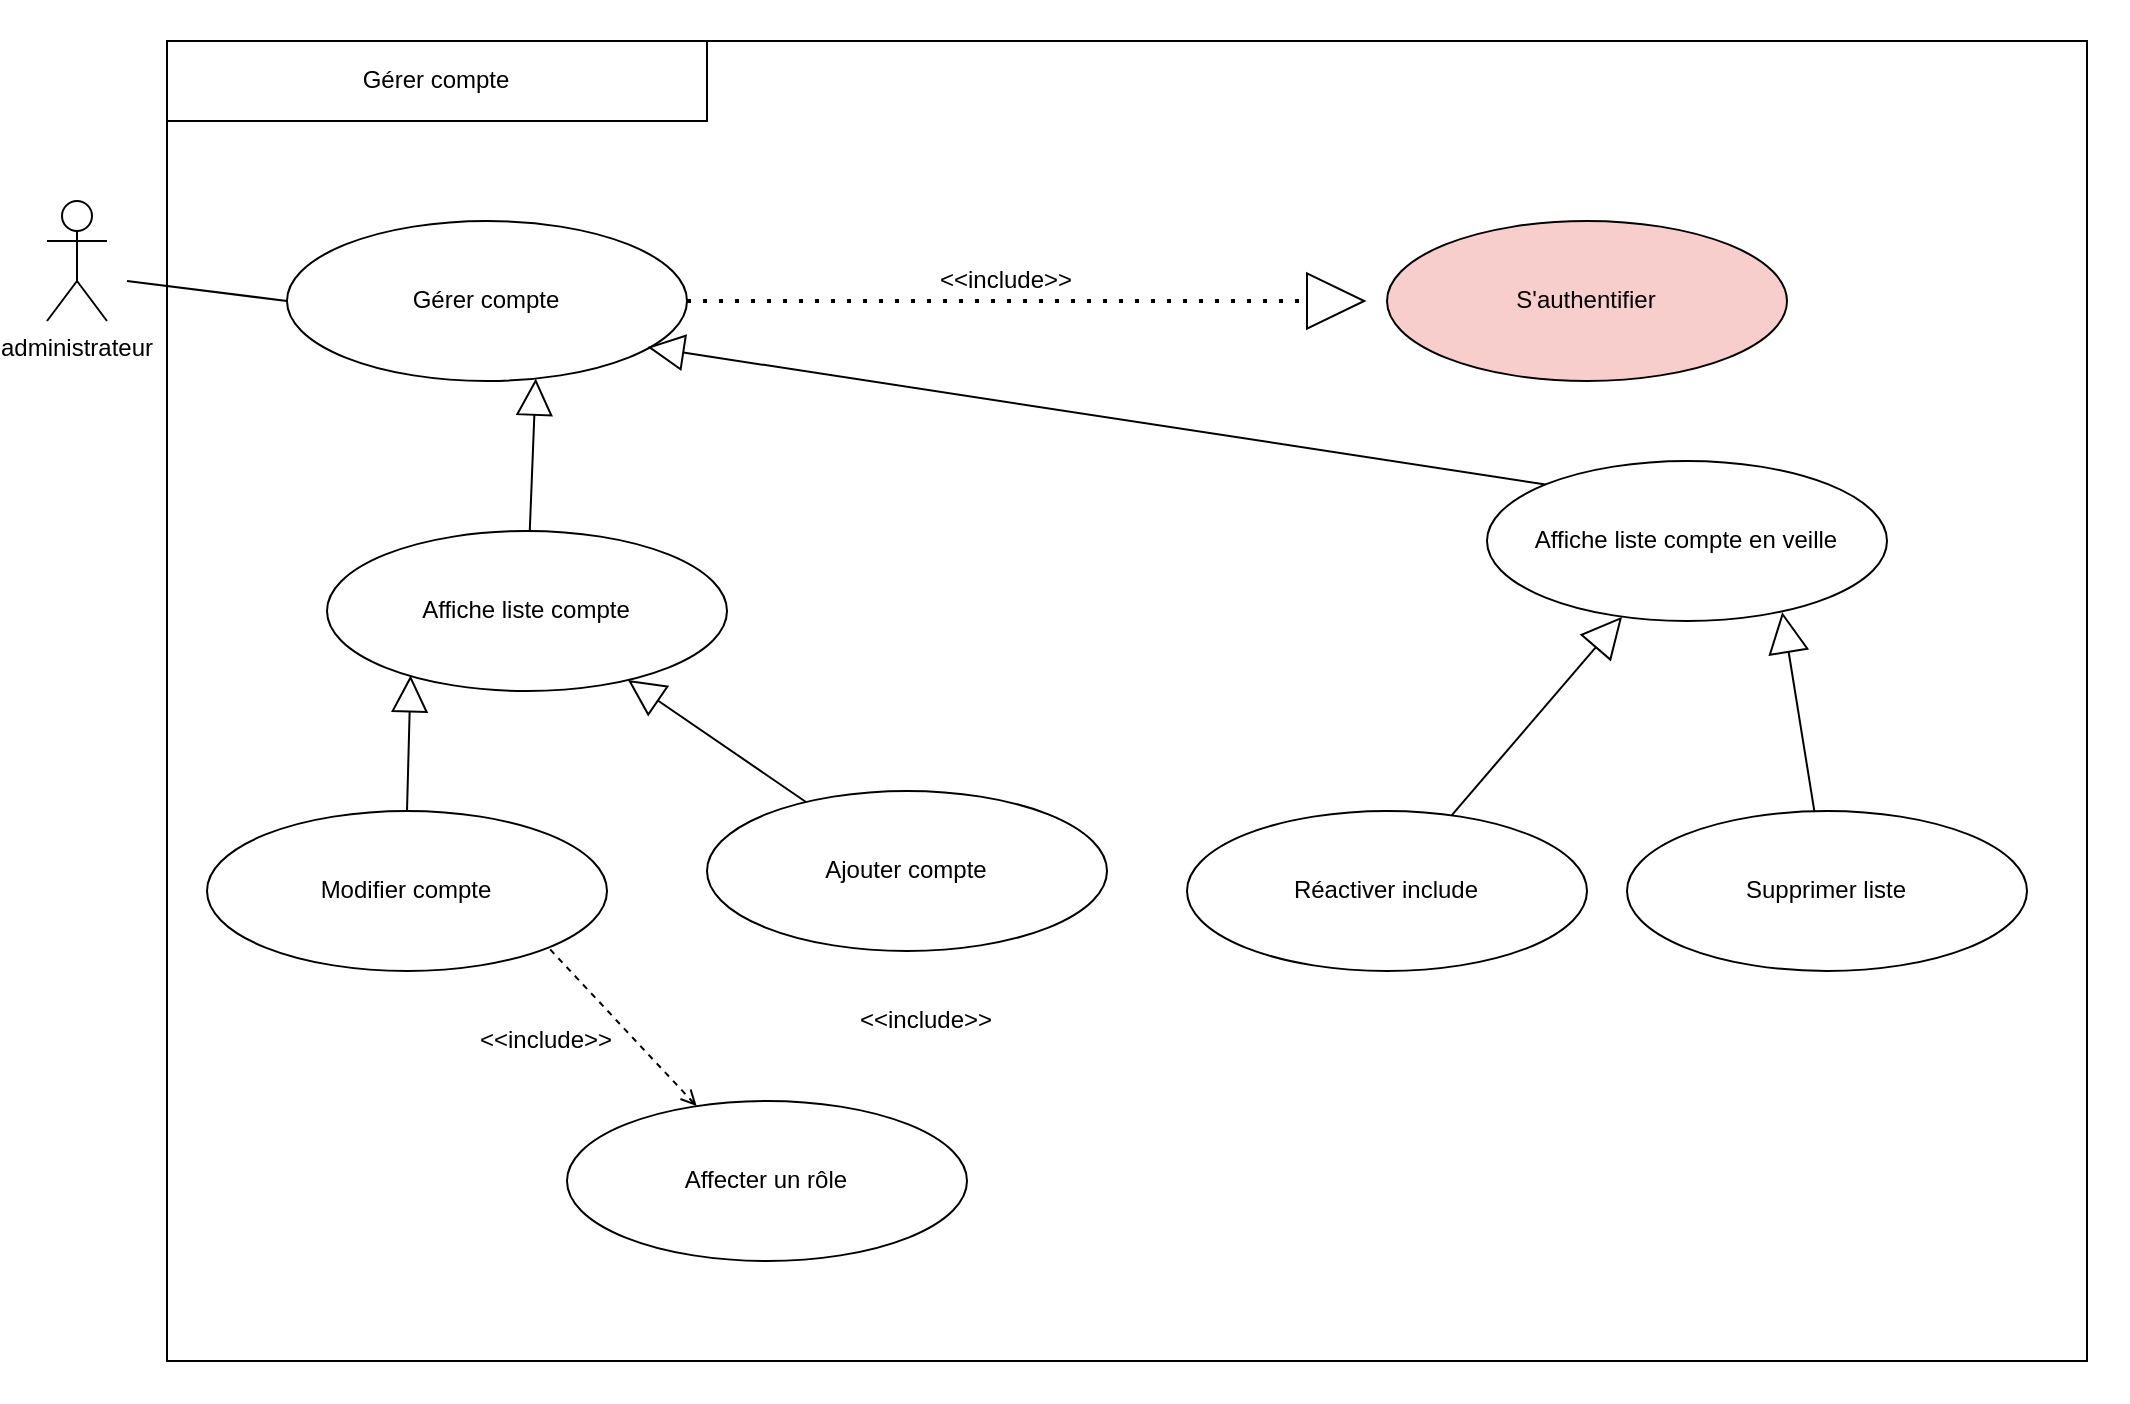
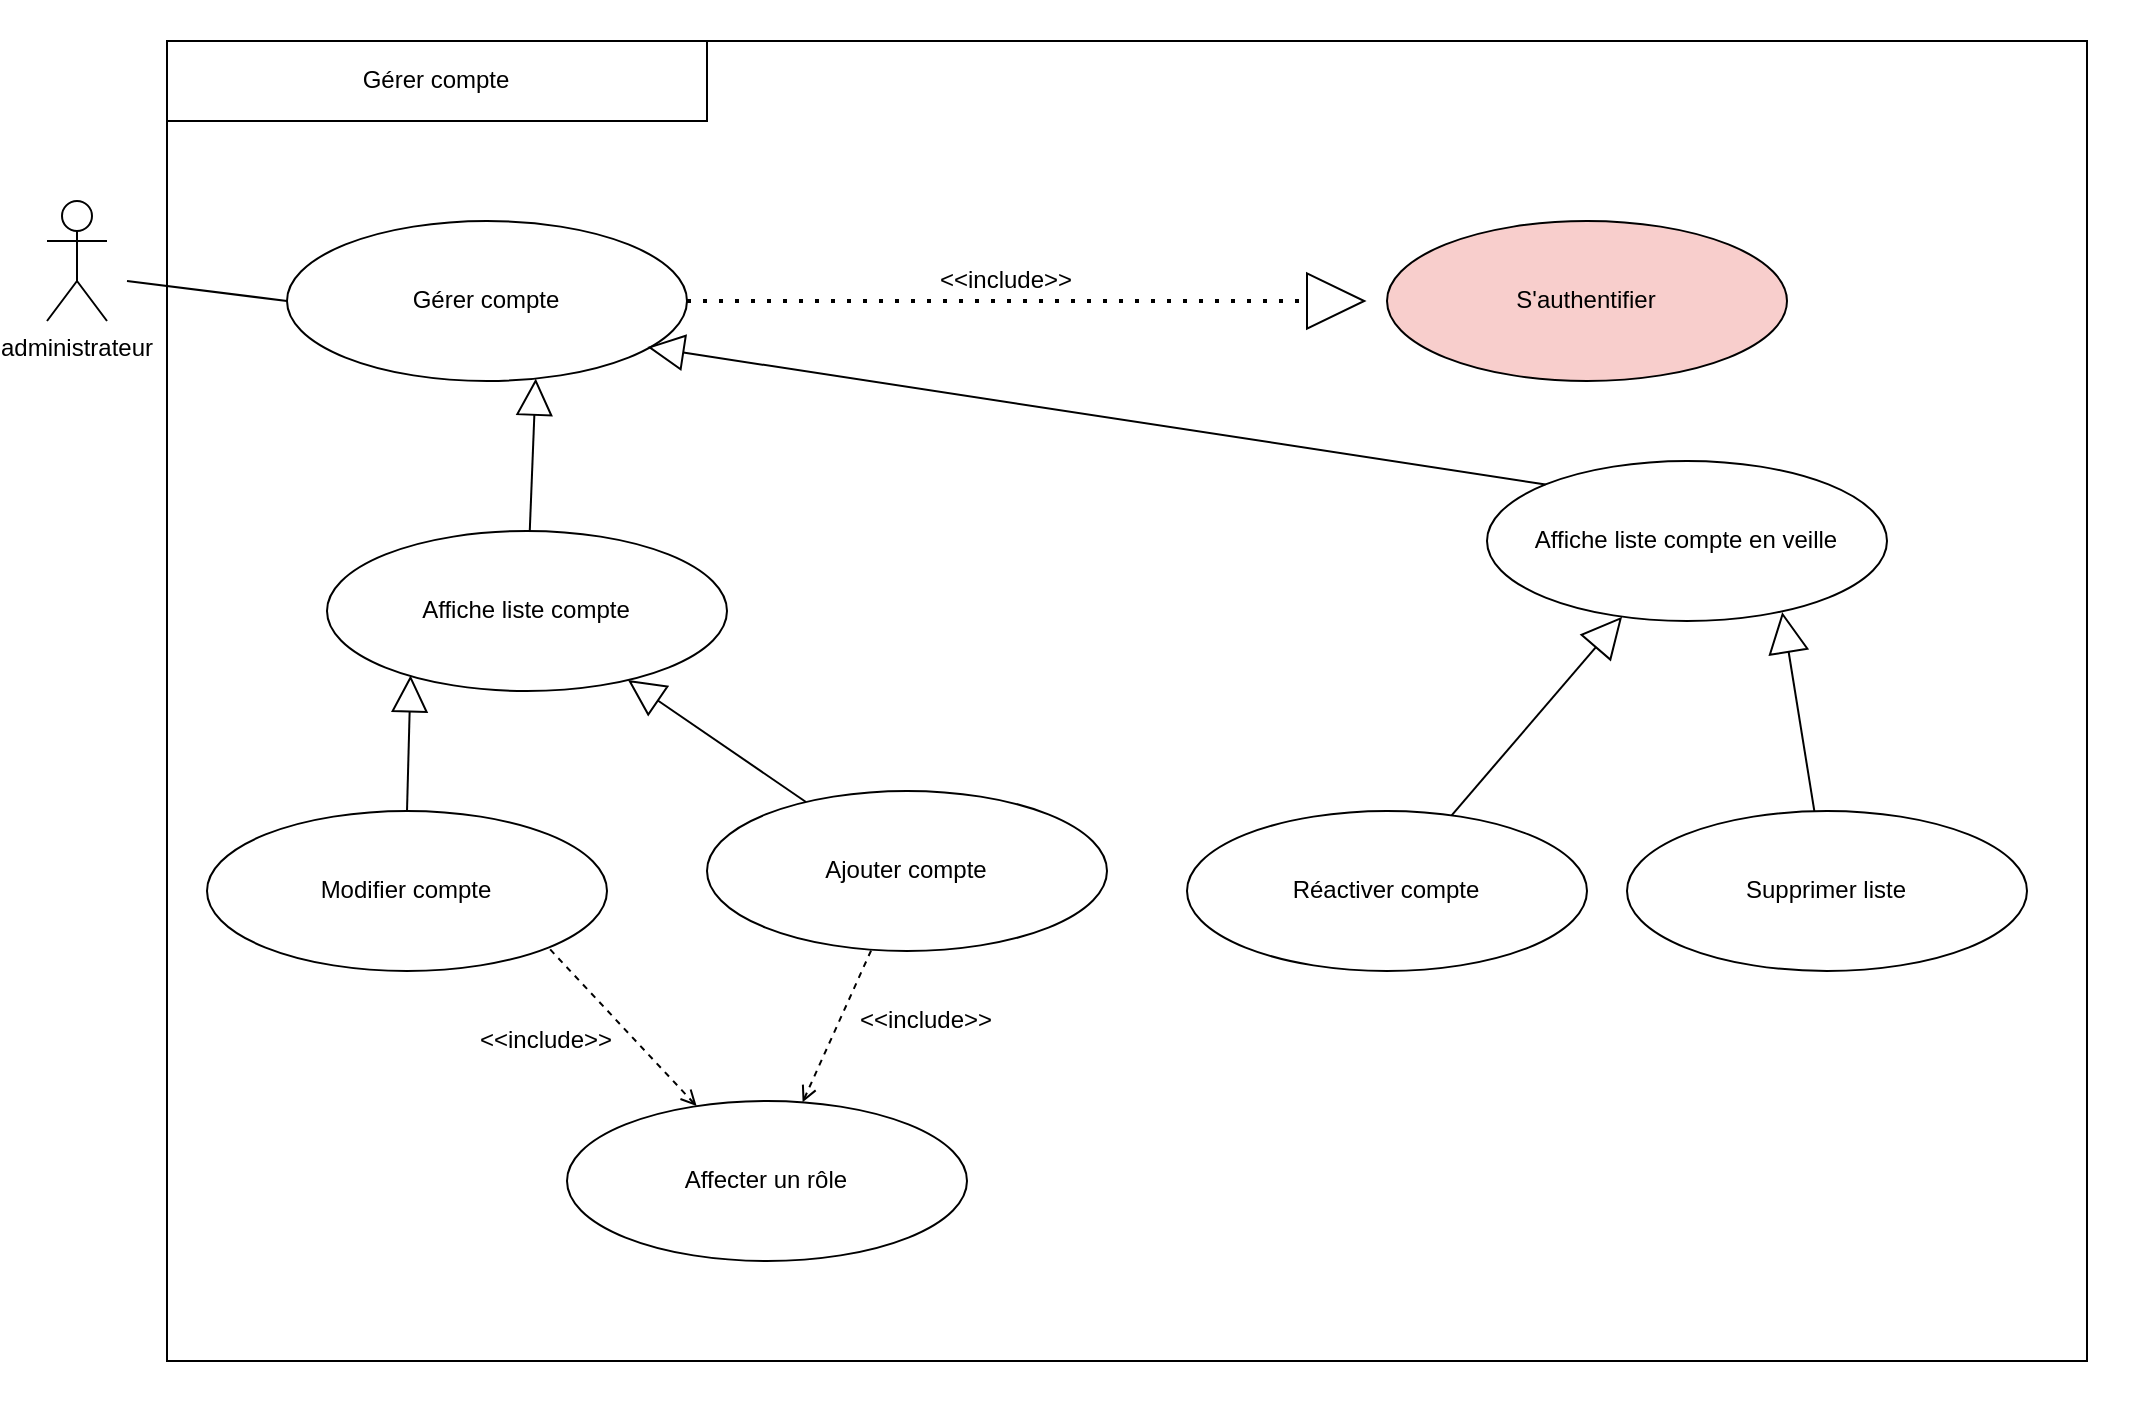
  <mxCell id="0" />
  <mxCell id="1" parent="0" />
  <mxCell id="2" value="" style="rounded=0;whiteSpace=wrap;html=1;" vertex="1" parent="1"><mxGeometry x="80" y="20" width="960" height="660" as="geometry" /></mxCell>
  <mxCell id="3" value="Gérer compte" style="ellipse;whiteSpace=wrap;html=1;" vertex="1" parent="1"><mxGeometry x="140" y="110" width="200" height="80" as="geometry" /></mxCell>
  <mxCell id="4" value="" style="endArrow=none;html=1;rounded=0;entryX=0;entryY=0.5;entryDx=0;entryDy=0;" edge="1" parent="1" target="3"><mxGeometry width="50" height="50" relative="1" as="geometry"><mxPoint x="60" y="140" as="sourcePoint" /><mxPoint x="520" y="450" as="targetPoint" /></mxGeometry></mxCell>
  <mxCell id="5" value="S'authentifier" style="ellipse;whiteSpace=wrap;html=1;fillColor=#f8cecc;" vertex="1" parent="1"><mxGeometry x="690" y="110" width="200" height="80" as="geometry" /></mxCell>
  <mxCell id="6" value="" style="endArrow=none;dashed=1;html=1;dashPattern=1 3;strokeWidth=2;rounded=0;exitX=1;exitY=0.5;exitDx=0;exitDy=0;entryX=0;entryY=0.5;entryDx=0;entryDy=0;" edge="1" parent="1" source="3" target="7"><mxGeometry width="50" height="50" relative="1" as="geometry"><mxPoint x="470" y="390" as="sourcePoint" /><mxPoint x="520" y="340" as="targetPoint" /></mxGeometry></mxCell>
  <mxCell id="7" value="" style="triangle;whiteSpace=wrap;html=1;rotation=0;" vertex="1" parent="1"><mxGeometry x="650" y="136.15" width="28.64" height="27.71" as="geometry" /></mxCell>
  <mxCell id="8" value="&amp;lt;&amp;lt;include&amp;gt;&amp;gt;" style="text;html=1;strokeColor=none;fillColor=none;align=center;verticalAlign=middle;whiteSpace=wrap;rounded=0;" vertex="1" parent="1"><mxGeometry x="480" y="130" width="40" height="20" as="geometry" /></mxCell>
  <mxCell id="9" value="Gérer compte" style="rounded=0;whiteSpace=wrap;html=1;" vertex="1" parent="1"><mxGeometry x="80" y="20" width="270" height="40" as="geometry" /></mxCell>
  <mxCell id="10" value="administrateur" style="shape=umlActor;verticalLabelPosition=bottom;verticalAlign=top;html=1;outlineConnect=0;" vertex="1" parent="1"><mxGeometry x="20" y="100" width="30" height="60" as="geometry" /></mxCell>
  <mxCell id="11" value="Affiche liste compte" style="ellipse;whiteSpace=wrap;html=1;" vertex="1" parent="1"><mxGeometry x="160" y="265" width="200" height="80" as="geometry" /></mxCell>
  <mxCell id="12" style="rounded=0;orthogonalLoop=1;jettySize=auto;html=1;endSize=16;endArrow=block;endFill=0;" edge="1" parent="1" source="22" target="11"><mxGeometry relative="1" as="geometry" /></mxCell>
  <mxCell id="13" style="rounded=0;orthogonalLoop=1;jettySize=auto;html=1;endArrow=block;endFill=0;endSize=18;" edge="1" parent="1" source="14" target="18"><mxGeometry relative="1" as="geometry" /></mxCell>
- <mxCell id="14" value="Réactiver include" style="ellipse;whiteSpace=wrap;html=1;" vertex="1" parent="1"><mxGeometry x="590" y="405" width="200" height="80" as="geometry" /></mxCell>
+ <mxCell id="14" value="Réactiver compte" style="ellipse;whiteSpace=wrap;html=1;" vertex="1" parent="1"><mxGeometry x="590" y="405" width="200" height="80" as="geometry" /></mxCell>
  <mxCell id="15" style="rounded=0;orthogonalLoop=1;jettySize=auto;html=1;entryX=0.622;entryY=0.985;entryDx=0;entryDy=0;endSize=16;endArrow=block;endFill=0;entryPerimeter=0;" edge="1" parent="1" source="11" target="3"><mxGeometry relative="1" as="geometry"><mxPoint x="526" y="299" as="sourcePoint" /><mxPoint x="314" y="193" as="targetPoint" /></mxGeometry></mxCell>
  <mxCell id="16" value="Modifier compte" style="ellipse;whiteSpace=wrap;html=1;" vertex="1" parent="1"><mxGeometry x="100" y="405" width="200" height="80" as="geometry" /></mxCell>
  <mxCell id="17" style="rounded=0;orthogonalLoop=1;jettySize=auto;html=1;entryX=0.209;entryY=0.902;entryDx=0;entryDy=0;endSize=16;endArrow=block;endFill=0;exitX=0.5;exitY=0;exitDx=0;exitDy=0;entryPerimeter=0;" edge="1" parent="1" source="16" target="11"><mxGeometry relative="1" as="geometry"><mxPoint x="240" y="300" as="sourcePoint" /><mxPoint x="239" y="200" as="targetPoint" /></mxGeometry></mxCell>
  <mxCell id="18" value="Affiche liste compte en veille" style="ellipse;whiteSpace=wrap;html=1;" vertex="1" parent="1"><mxGeometry x="740" y="230" width="200" height="80" as="geometry" /></mxCell>
  <mxCell id="19" style="rounded=0;orthogonalLoop=1;jettySize=auto;html=1;entryX=0.901;entryY=0.788;entryDx=0;entryDy=0;endSize=16;endArrow=block;endFill=0;entryPerimeter=0;exitX=0;exitY=0;exitDx=0;exitDy=0;" edge="1" parent="1" source="18" target="3"><mxGeometry relative="1" as="geometry"><mxPoint x="271" y="275" as="sourcePoint" /><mxPoint x="274" y="199" as="targetPoint" /></mxGeometry></mxCell>
  <mxCell id="20" style="rounded=0;orthogonalLoop=1;jettySize=auto;html=1;entryX=0.738;entryY=0.944;entryDx=0;entryDy=0;entryPerimeter=0;endArrow=block;endFill=0;endSize=18;" edge="1" parent="1" source="21" target="18"><mxGeometry relative="1" as="geometry" /></mxCell>
  <mxCell id="21" value="Supprimer liste" style="ellipse;whiteSpace=wrap;html=1;" vertex="1" parent="1"><mxGeometry x="810" y="405" width="200" height="80" as="geometry" /></mxCell>
  <mxCell id="22" value="Ajouter compte" style="ellipse;whiteSpace=wrap;html=1;" vertex="1" parent="1"><mxGeometry x="350" y="395" width="200" height="80" as="geometry" /></mxCell>
+ <mxCell id="23" style="rounded=0;orthogonalLoop=1;jettySize=auto;html=1;dashed=1;endArrow=none;endFill=0;endSize=9;startArrow=open;startFill=0;" edge="1" parent="1" source="25" target="22"><mxGeometry relative="1" as="geometry" /></mxCell>
  <mxCell id="24" style="rounded=0;orthogonalLoop=1;jettySize=auto;html=1;entryX=1;entryY=1;entryDx=0;entryDy=0;dashed=1;endArrow=none;endFill=0;endSize=9;startArrow=open;startFill=0;" edge="1" parent="1" source="25" target="16"><mxGeometry relative="1" as="geometry" /></mxCell>
  <mxCell id="25" value="Affecter un rôle" style="ellipse;whiteSpace=wrap;html=1;" vertex="1" parent="1"><mxGeometry x="280" y="550" width="200" height="80" as="geometry" /></mxCell>
  <mxCell id="26" value="&amp;lt;&amp;lt;include&amp;gt;&amp;gt;" style="text;html=1;strokeColor=none;fillColor=none;align=center;verticalAlign=middle;whiteSpace=wrap;rounded=0;" vertex="1" parent="1"><mxGeometry x="250" y="510" width="40" height="20" as="geometry" /></mxCell>
  <mxCell id="27" value="&amp;lt;&amp;lt;include&amp;gt;&amp;gt;" style="text;html=1;strokeColor=none;fillColor=none;align=center;verticalAlign=middle;whiteSpace=wrap;rounded=0;" vertex="1" parent="1"><mxGeometry x="440" y="500" width="40" height="20" as="geometry" /></mxCell>
